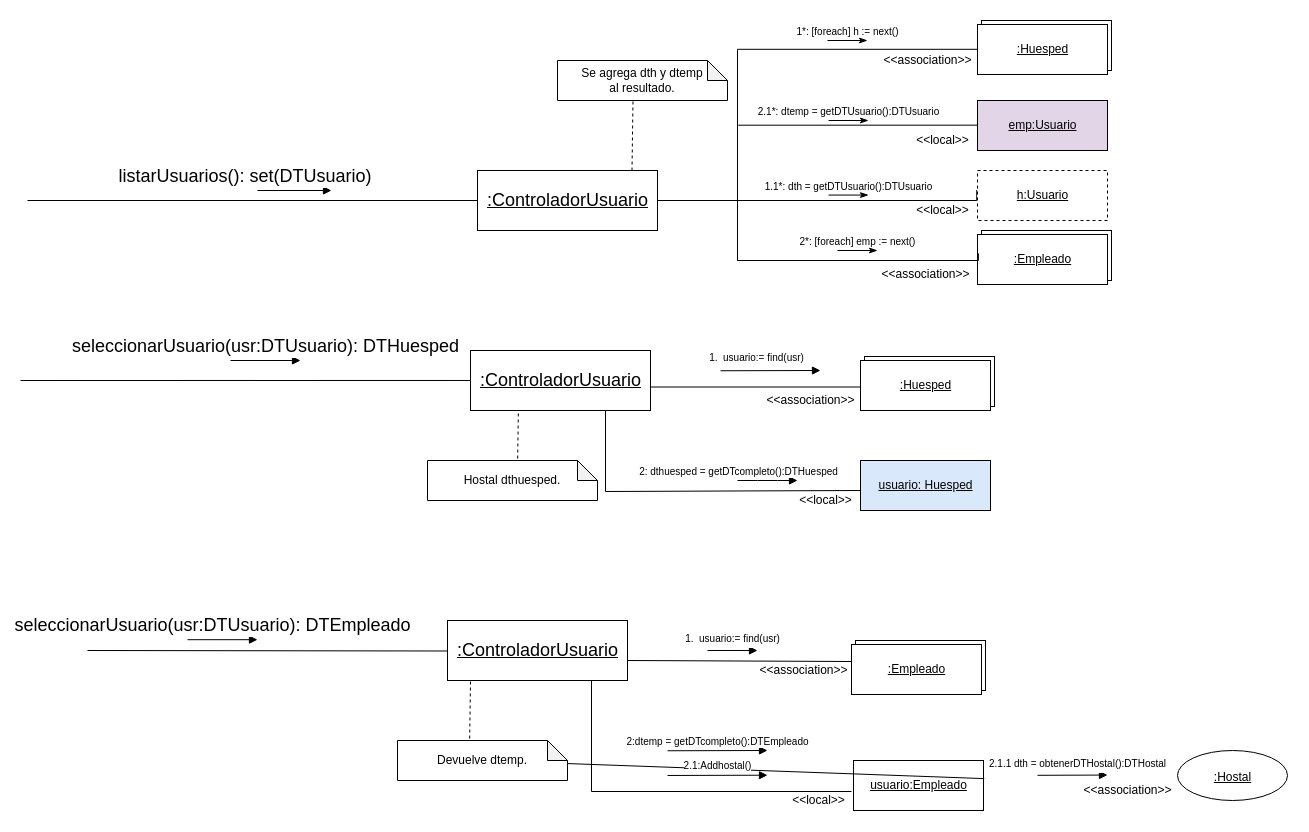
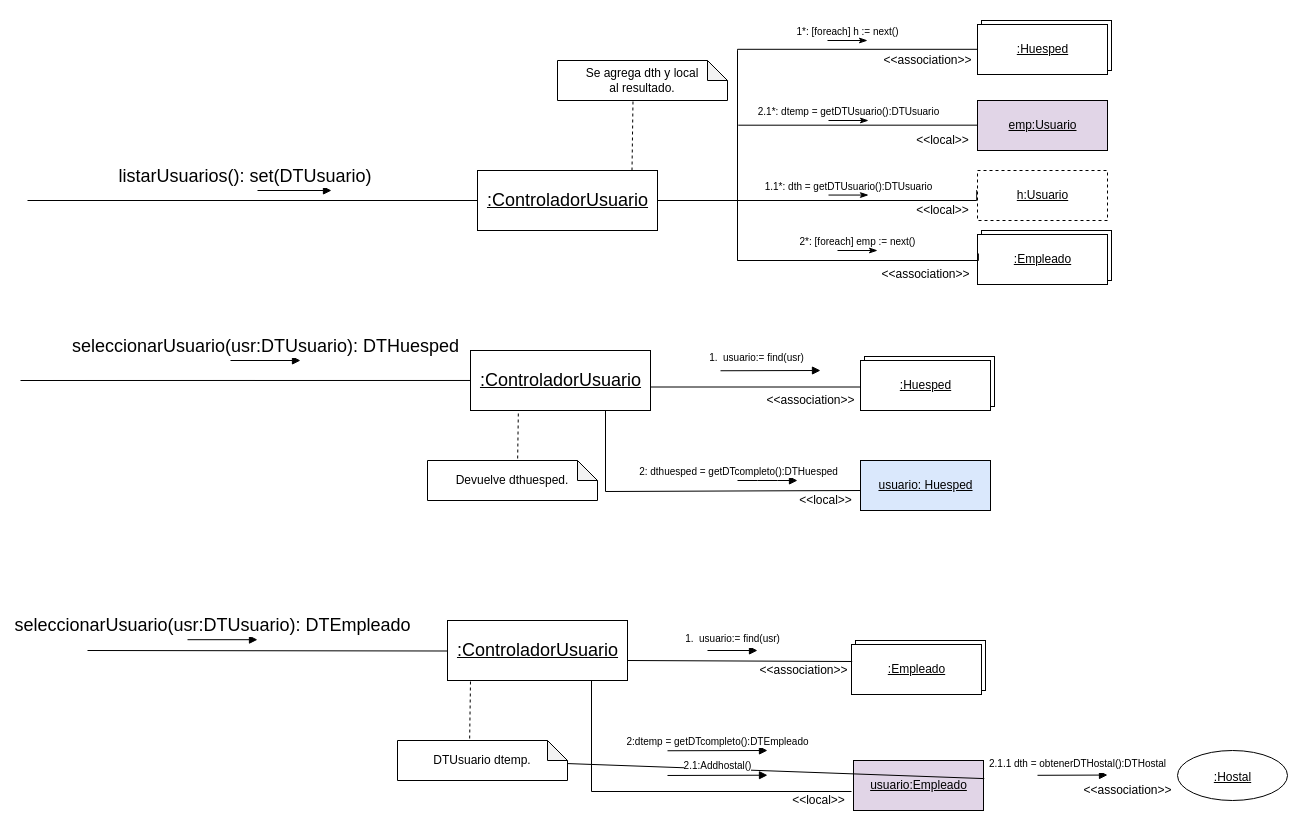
  <mxCell id="0" />
  <mxCell id="1" parent="0" />
  <mxCell id="2" value=":ControladorUsuario" style="html=1;fontFamily=Helvetica;fontSize=18;labelBackgroundColor=none;labelBorderColor=none;rounded=0;glass=0;comic=0;absoluteArcSize=0;strokeWidth=1;fontStyle=4" parent="1" vertex="1"><mxGeometry x="477" y="170" width="180" height="60" as="geometry" /></mxCell>
  <mxCell id="3" value="" style="endArrow=none;html=1;rounded=0;entryX=0;entryY=0.5;entryDx=0;entryDy=0;" parent="1" target="2" edge="1"><mxGeometry width="50" height="50" relative="1" as="geometry"><mxPoint x="27" y="200" as="sourcePoint" /><mxPoint x="467" y="200" as="targetPoint" /></mxGeometry></mxCell>
  <mxCell id="4" value="listarUsuarios(): set(DTUsuario)&amp;nbsp;" style="html=1;verticalAlign=bottom;endArrow=block;fontFamily=Helvetica;fontSize=18;" parent="1" edge="1"><mxGeometry x="-1" y="-10" width="80" relative="1" as="geometry"><mxPoint x="257" y="190" as="sourcePoint" /><mxPoint x="331" y="190" as="targetPoint" /><mxPoint x="-10" y="-10" as="offset" /></mxGeometry></mxCell>
  <mxCell id="5" style="edgeStyle=orthogonalEdgeStyle;rounded=0;orthogonalLoop=1;jettySize=auto;html=1;endArrow=none;endFill=0;" parent="1" edge="1"><mxGeometry relative="1" as="geometry"><mxPoint x="737" y="260" as="sourcePoint" /><mxPoint x="737" y="130" as="targetPoint" /><Array as="points"><mxPoint x="737" y="50" /></Array></mxGeometry></mxCell>
  <mxCell id="6" style="edgeStyle=orthogonalEdgeStyle;rounded=0;orthogonalLoop=1;jettySize=auto;html=1;endArrow=none;endFill=0;" parent="1" edge="1"><mxGeometry relative="1" as="geometry"><mxPoint x="737" y="50" as="sourcePoint" /><mxPoint x="977" y="46.25" as="targetPoint" /><Array as="points"><mxPoint x="737" y="48.75" /><mxPoint x="977" y="48.75" /></Array></mxGeometry></mxCell>
  <mxCell id="7" value="" style="group" parent="1" vertex="1" connectable="0"><mxGeometry x="977" y="20" width="134" height="54" as="geometry" /></mxCell>
  <mxCell id="8" value="" style="html=1;fontStyle=4" parent="7" vertex="1"><mxGeometry x="4" width="130" height="50" as="geometry" /></mxCell>
  <mxCell id="9" value=":Huesped" style="html=1;fontStyle=4" parent="7" vertex="1"><mxGeometry y="4" width="130" height="50" as="geometry" /></mxCell>
  <mxCell id="10" value="" style="group" parent="1" vertex="1" connectable="0"><mxGeometry x="977" y="230" width="134" height="54" as="geometry" /></mxCell>
  <mxCell id="11" value="" style="html=1;fontStyle=4" parent="10" vertex="1"><mxGeometry x="4" width="130" height="50" as="geometry" /></mxCell>
  <mxCell id="12" value=":Empleado" style="html=1;fontStyle=4" parent="10" vertex="1"><mxGeometry y="4" width="130" height="50" as="geometry" /></mxCell>
  <mxCell id="13" style="edgeStyle=orthogonalEdgeStyle;rounded=0;orthogonalLoop=1;jettySize=auto;html=1;endArrow=none;endFill=0;entryX=0.007;entryY=0.38;entryDx=0;entryDy=0;entryPerimeter=0;" parent="1" target="12" edge="1"><mxGeometry relative="1" as="geometry"><mxPoint x="737" y="230" as="sourcePoint" /><mxPoint x="937" y="230" as="targetPoint" /><Array as="points"><mxPoint x="737" y="260" /><mxPoint x="978" y="260" /></Array></mxGeometry></mxCell>
  <mxCell id="14" style="edgeStyle=orthogonalEdgeStyle;rounded=0;orthogonalLoop=1;jettySize=auto;html=1;endArrow=none;endFill=0;entryX=-0.006;entryY=0.391;entryDx=0;entryDy=0;entryPerimeter=0;" parent="1" target="55" edge="1"><mxGeometry relative="1" as="geometry"><mxPoint x="737" y="190" as="sourcePoint" /><mxPoint x="877" y="140" as="targetPoint" /><Array as="points"><mxPoint x="737" y="200" /><mxPoint x="976" y="200" /></Array></mxGeometry></mxCell>
  <mxCell id="15" value="emp:Usuario" style="html=1;fontStyle=4;fillColor=#e1d5e7;" parent="1" vertex="1"><mxGeometry x="977" width="130" height="50" as="geometry" y="100" /></mxCell>
  <mxCell id="16" value="" style="endArrow=none;html=1;rounded=0;exitX=1;exitY=0.5;exitDx=0;exitDy=0;" parent="1" source="2" edge="1"><mxGeometry width="50" height="50" relative="1" as="geometry"><mxPoint x="747" y="170" as="sourcePoint" /><mxPoint x="737" y="200" as="targetPoint" /></mxGeometry></mxCell>
  <mxCell id="17" value="1*: [foreach] h := next()" style="html=1;verticalAlign=bottom;endArrow=classicThin;rounded=0;fontSize=10;labelBackgroundColor=none;endFill=1;" parent="1" edge="1"><mxGeometry width="80" relative="1" as="geometry"><mxPoint x="827" y="40" as="sourcePoint" /><mxPoint x="867" y="40" as="targetPoint" /><mxPoint as="offset" /></mxGeometry></mxCell>
  <mxCell id="18" value="2*: [foreach] emp := next()" style="html=1;verticalAlign=bottom;endArrow=classicThin;rounded=0;fontSize=10;labelBackgroundColor=none;endFill=1;" parent="1" edge="1"><mxGeometry width="80" relative="1" as="geometry"><mxPoint x="837" y="250" as="sourcePoint" /><mxPoint x="877" y="250" as="targetPoint" /><mxPoint as="offset" /></mxGeometry></mxCell>
  <mxCell id="19" value="" style="html=1;verticalAlign=bottom;endArrow=block;fontFamily=Helvetica;fontSize=18;" parent="1" edge="1"><mxGeometry x="-0.282" y="1" width="80" relative="1" as="geometry"><mxPoint x="737" y="480" as="sourcePoint" /><mxPoint x="797" y="480" as="targetPoint" /><mxPoint as="offset" /><Array as="points"><mxPoint x="767" y="480" /></Array></mxGeometry></mxCell>
  <mxCell id="20" value="2: dthuesped = getDTcompleto():DTHuesped" style="edgeLabel;html=1;align=center;verticalAlign=middle;resizable=0;points=[];fontSize=10;" parent="19" vertex="1" connectable="0"><mxGeometry x="0.606" y="4" relative="1" as="geometry"><mxPoint x="-48" y="-6" as="offset" /></mxGeometry></mxCell>
  <mxCell id="21" value="1.1*: dth = getDTUsuario():DTUsuario" style="html=1;verticalAlign=bottom;endArrow=classicThin;rounded=0;fontSize=10;labelBackgroundColor=none;endFill=1;" edge="1" parent="1"><mxGeometry width="80" relative="1" as="geometry"><mxPoint x="828" y="194.55" as="sourcePoint" /><mxPoint x="868" y="194.55" as="targetPoint" /><mxPoint as="offset" /></mxGeometry></mxCell>
  <mxCell id="22" value="2.1*: dtemp = getDTUsuario():DTUsuario" style="html=1;verticalAlign=bottom;endArrow=classicThin;rounded=0;fontSize=10;labelBackgroundColor=none;endFill=1;" edge="1" parent="1"><mxGeometry width="80" relative="1" as="geometry"><mxPoint x="828" y="120" as="sourcePoint" /><mxPoint x="868" y="120" as="targetPoint" /><mxPoint as="offset" /></mxGeometry></mxCell>
  <mxCell id="23" value="&lt;font style=&quot;font-size: 10px;&quot;&gt;1.&amp;nbsp; usuario:= find(usr)&lt;/font&gt;" style="html=1;verticalAlign=bottom;endArrow=block;fontFamily=Helvetica;fontSize=18;" edge="1" parent="1"><mxGeometry x="-0.282" y="1" width="80" relative="1" as="geometry"><mxPoint x="720" y="370.26" as="sourcePoint" /><mxPoint x="820" y="370" as="targetPoint" /><mxPoint as="offset" /></mxGeometry></mxCell>
  <mxCell id="24" value="" style="endArrow=none;html=1;rounded=0;" edge="1" parent="1"><mxGeometry width="50" height="50" relative="1" as="geometry"><mxPoint x="650" y="386.5" as="sourcePoint" /><mxPoint x="860" y="386.5" as="targetPoint" /></mxGeometry></mxCell>
  <mxCell id="25" value="" style="group" vertex="1" connectable="0" parent="1"><mxGeometry x="860" y="356" width="134" height="54" as="geometry" /></mxCell>
  <mxCell id="26" value="" style="html=1;fontStyle=4" vertex="1" parent="25"><mxGeometry x="4" width="130" height="50" as="geometry" /></mxCell>
  <mxCell id="27" value=":Huesped" style="html=1;fontStyle=4" vertex="1" parent="25"><mxGeometry y="4" width="130" height="50" as="geometry" /></mxCell>
  <mxCell id="28" value="usuario: Huesped" style="html=1;fontStyle=4;fillColor=#dae8fc;" vertex="1" parent="1"><mxGeometry x="860" y="460" width="130" height="50" as="geometry" /></mxCell>
  <mxCell id="29" style="edgeStyle=orthogonalEdgeStyle;rounded=0;orthogonalLoop=1;jettySize=auto;html=1;endArrow=none;endFill=0;" edge="1" parent="1"><mxGeometry relative="1" as="geometry"><mxPoint x="605" y="410" as="sourcePoint" /><mxPoint x="860" y="490" as="targetPoint" /><Array as="points"><mxPoint x="605" y="491" /><mxPoint x="860" y="491" /></Array></mxGeometry></mxCell>
  <mxCell id="30" value="" style="endArrow=none;html=1;rounded=0;entryX=0;entryY=0.5;entryDx=0;entryDy=0;" edge="1" parent="1"><mxGeometry width="50" height="50" relative="1" as="geometry"><mxPoint x="20" y="380" as="sourcePoint" /><mxPoint x="470" y="379.97" as="targetPoint" /></mxGeometry></mxCell>
  <mxCell id="31" value="seleccionarUsuario(usr:DTUsuario): DTHuesped&amp;nbsp;&amp;nbsp;" style="html=1;verticalAlign=bottom;endArrow=block;fontFamily=Helvetica;fontSize=18;" edge="1" parent="1"><mxGeometry x="0.143" width="80" relative="1" as="geometry"><mxPoint x="230" y="360" as="sourcePoint" /><mxPoint x="300" y="360" as="targetPoint" /><mxPoint as="offset" /><Array as="points"><mxPoint x="300" y="360" /></Array></mxGeometry></mxCell>
  <mxCell id="32" value="" style="endArrow=none;html=1;rounded=0;entryX=0;entryY=0.5;entryDx=0;entryDy=0;" edge="1" parent="1"><mxGeometry width="50" height="50" relative="1" as="geometry"><mxPoint x="87" y="650" as="sourcePoint" /><mxPoint x="447" y="650.5" as="targetPoint" /></mxGeometry></mxCell>
  <mxCell id="33" value="" style="group" vertex="1" connectable="0" parent="1"><mxGeometry x="851" y="640" width="134" height="54" as="geometry" /></mxCell>
  <mxCell id="34" value="" style="html=1;fontStyle=4" vertex="1" parent="33"><mxGeometry x="4" width="130" height="50" as="geometry" /></mxCell>
  <mxCell id="35" value=":Empleado" style="html=1;fontStyle=4" vertex="1" parent="33"><mxGeometry y="4" width="130" height="50" as="geometry" /></mxCell>
- <mxCell id="36" value="usuario:Empleado" style="html=1;fontStyle=4" vertex="1" parent="1"><mxGeometry x="853" y="760" width="130" height="50" as="geometry" /></mxCell>
+ <mxCell id="36" value="usuario:Empleado" style="html=1;fontStyle=4;fillColor=#e1d5e7;" vertex="1" parent="1"><mxGeometry x="853" y="760" width="130" height="50" as="geometry" /></mxCell>
  <mxCell id="37" style="edgeStyle=orthogonalEdgeStyle;rounded=0;orthogonalLoop=1;jettySize=auto;html=1;endArrow=none;endFill=0;exitX=0.8;exitY=1;exitDx=0;exitDy=0;exitPerimeter=0;" edge="1" parent="1" source="43"><mxGeometry relative="1" as="geometry"><mxPoint x="591" y="710" as="sourcePoint" /><mxPoint x="851" y="791" as="targetPoint" /><Array as="points"><mxPoint x="591" y="791" /></Array></mxGeometry></mxCell>
  <mxCell id="38" value="" style="endArrow=none;html=1;rounded=0;entryX=0.005;entryY=0.34;entryDx=0;entryDy=0;entryPerimeter=0;" edge="1" parent="1" target="35"><mxGeometry width="50" height="50" relative="1" as="geometry"><mxPoint x="627" y="660" as="sourcePoint" /><mxPoint x="837" y="660" as="targetPoint" /></mxGeometry></mxCell>
  <mxCell id="39" value="seleccionarUsuario(usr:DTUsuario): DTEmpleado&amp;nbsp;&amp;nbsp;" style="html=1;verticalAlign=bottom;endArrow=block;fontFamily=Helvetica;fontSize=18;" edge="1" parent="1"><mxGeometry x="-0.143" width="80" relative="1" as="geometry"><mxPoint y="639.2" as="sourcePoint" x="187" /><mxPoint x="257" y="639.2" as="targetPoint" /><mxPoint as="offset" /><Array as="points"><mxPoint x="257" y="639.2" /></Array></mxGeometry></mxCell>
  <mxCell id="40" value="&lt;font style=&quot;font-size: 12px;&quot;&gt;:Hostal&lt;/font&gt;" style="ellipse;html=1;fontFamily=Helvetica;fontSize=18;labelBackgroundColor=none;labelBorderColor=none;glass=0;comic=0;absoluteArcSize=0;strokeWidth=1;fontStyle=4;gradientColor=none;gradientDirection=north;portConstraintRotation=0;resizeHeight=0;" vertex="1" parent="1"><mxGeometry x="1177" y="750" width="110" height="50" as="geometry" /></mxCell>
  <mxCell id="41" value="&lt;font style=&quot;font-size: 10px;&quot;&gt;1.&amp;nbsp; usuario:= find(usr)&lt;/font&gt;" style="html=1;verticalAlign=bottom;endArrow=block;fontFamily=Helvetica;fontSize=18;" edge="1" parent="1"><mxGeometry width="80" relative="1" as="geometry"><mxPoint x="707" y="650" as="sourcePoint" /><mxPoint x="757" y="650" as="targetPoint" /><mxPoint as="offset" /></mxGeometry></mxCell>
  <mxCell id="42" value="" style="endArrow=none;html=1;rounded=0;exitX=1.006;exitY=0.362;exitDx=0;exitDy=0;exitPerimeter=0;" edge="1" parent="1" source="36" target="66"><mxGeometry width="50" height="50" relative="1" as="geometry"><mxPoint x="981" y="754.5" as="sourcePoint" /><mxPoint x="1205.65" y="755.5" as="targetPoint" /></mxGeometry></mxCell>
  <mxCell id="43" value=":ControladorUsuario" style="html=1;fontFamily=Helvetica;fontSize=18;labelBackgroundColor=none;labelBorderColor=none;rounded=0;glass=0;comic=0;absoluteArcSize=0;strokeWidth=1;fontStyle=4" vertex="1" parent="1"><mxGeometry x="447" y="620" width="180" height="60" as="geometry" /></mxCell>
  <mxCell id="44" value="" style="html=1;verticalAlign=bottom;endArrow=block;fontFamily=Helvetica;fontSize=18;" edge="1" parent="1"><mxGeometry x="-0.282" y="1" width="80" relative="1" as="geometry"><mxPoint x="667" y="750.26" as="sourcePoint" /><mxPoint x="767" y="750" as="targetPoint" /><mxPoint as="offset" /></mxGeometry></mxCell>
  <mxCell id="45" value="2:dtemp = getDTcompleto():DTEmpleado" style="edgeLabel;html=1;align=center;verticalAlign=middle;resizable=0;points=[];fontSize=10;" vertex="1" connectable="0" parent="44"><mxGeometry x="0.606" y="4" relative="1" as="geometry"><mxPoint x="-30" y="-6" as="offset" /></mxGeometry></mxCell>
  <mxCell id="46" value="" style="html=1;verticalAlign=bottom;endArrow=block;fontFamily=Helvetica;fontSize=18;" edge="1" parent="1"><mxGeometry x="-0.282" y="1" width="80" relative="1" as="geometry"><mxPoint x="667" y="774.97" as="sourcePoint" /><mxPoint x="767" y="774.71" as="targetPoint" /><mxPoint as="offset" /></mxGeometry></mxCell>
  <mxCell id="47" value="2.1:Addhostal()" style="edgeLabel;html=1;align=center;verticalAlign=middle;resizable=0;points=[];fontSize=10;" vertex="1" connectable="0" parent="46"><mxGeometry x="0.606" y="4" relative="1" as="geometry"><mxPoint x="-30" y="-6" as="offset" /></mxGeometry></mxCell>
  <mxCell id="48" value="&lt;span style=&quot;font-size: 10px;&quot;&gt;2.1.1 dth = obtenerDTHostal():DTHostal&lt;/span&gt;" style="html=1;verticalAlign=bottom;endArrow=block;fontFamily=Helvetica;fontSize=18;" edge="1" parent="1"><mxGeometry x="0.143" width="80" relative="1" as="geometry"><mxPoint x="1037" y="774.81" as="sourcePoint" /><mxPoint x="1107" y="774.55" as="targetPoint" /><mxPoint as="offset" /></mxGeometry></mxCell>
  <mxCell id="49" value="&amp;lt;&amp;lt;association&amp;gt;&amp;gt;" style="text;html=1;align=center;verticalAlign=middle;resizable=0;points=[];autosize=1;strokeColor=none;fillColor=none;" vertex="1" parent="1"><mxGeometry x="760" y="390" width="100" height="20" as="geometry" /></mxCell>
  <mxCell id="50" value="&amp;lt;&amp;lt;association&amp;gt;&amp;gt;" style="text;html=1;align=center;verticalAlign=middle;resizable=0;points=[];autosize=1;strokeColor=none;fillColor=none;" vertex="1" parent="1"><mxGeometry x="753" y="660" width="100" height="20" as="geometry" /></mxCell>
  <mxCell id="51" value="&amp;lt;&amp;lt;local&amp;gt;&amp;gt;" style="text;html=1;align=center;verticalAlign=middle;resizable=0;points=[];autosize=1;strokeColor=none;fillColor=none;" vertex="1" parent="1"><mxGeometry x="783" y="790" width="70" height="20" as="geometry" /></mxCell>
  <mxCell id="52" value="&amp;lt;&amp;lt;local&amp;gt;&amp;gt;" style="text;html=1;align=center;verticalAlign=middle;resizable=0;points=[];autosize=1;strokeColor=none;fillColor=none;" vertex="1" parent="1"><mxGeometry x="790" y="490" width="70" height="20" as="geometry" /></mxCell>
  <mxCell id="53" value="&amp;lt;&amp;lt;association&amp;gt;&amp;gt;" style="text;html=1;align=center;verticalAlign=middle;resizable=0;points=[];autosize=1;strokeColor=none;fillColor=none;" vertex="1" parent="1"><mxGeometry x="877" y="50" width="100" height="20" as="geometry" /></mxCell>
  <mxCell id="54" value="&amp;lt;&amp;lt;association&amp;gt;&amp;gt;" style="text;html=1;align=center;verticalAlign=middle;resizable=0;points=[];autosize=1;strokeColor=none;fillColor=none;" vertex="1" parent="1"><mxGeometry x="875" y="264" width="100" height="20" as="geometry" /></mxCell>
  <mxCell id="55" value="h:Usuario" style="html=1;fontStyle=4;dashed=1;" vertex="1" parent="1"><mxGeometry x="977" y="170" width="130" height="50" as="geometry" /></mxCell>
  <mxCell id="56" style="edgeStyle=orthogonalEdgeStyle;rounded=0;orthogonalLoop=1;jettySize=auto;html=1;endArrow=none;endFill=0;entryX=-0.006;entryY=0.391;entryDx=0;entryDy=0;entryPerimeter=0;" edge="1" parent="1"><mxGeometry relative="1" as="geometry"><mxPoint x="737.78" y="125.12" as="sourcePoint" /><mxPoint x="977" y="124.67" as="targetPoint" /><Array as="points"><mxPoint x="976.78" y="125.12" /></Array></mxGeometry></mxCell>
  <mxCell id="57" value="&amp;lt;&amp;lt;local&amp;gt;&amp;gt;" style="text;html=1;align=center;verticalAlign=middle;resizable=0;points=[];autosize=1;strokeColor=none;fillColor=none;" vertex="1" parent="1"><mxGeometry x="907" y="130" width="70" height="20" as="geometry" /></mxCell>
  <mxCell id="58" value="&amp;lt;&amp;lt;local&amp;gt;&amp;gt;" style="text;html=1;align=center;verticalAlign=middle;resizable=0;points=[];autosize=1;strokeColor=none;fillColor=none;" vertex="1" parent="1"><mxGeometry x="907" y="200" width="70" height="20" as="geometry" /></mxCell>
- <mxCell id="59" value="Se agrega dth y dtemp al&amp;nbsp;resultado." style="shape=note;whiteSpace=wrap;html=1;backgroundOutline=1;darkOpacity=0.05;size=20;" vertex="1" parent="1"><mxGeometry x="557" y="60" width="170" height="40" as="geometry" /></mxCell>
+ <mxCell id="59" value="Se agrega dth y local al&amp;nbsp;resultado." style="shape=note;whiteSpace=wrap;html=1;backgroundOutline=1;darkOpacity=0.05;size=20;" vertex="1" parent="1"><mxGeometry x="557" y="60" width="170" height="40" as="geometry" /></mxCell>
  <mxCell id="60" value="" style="endArrow=none;dashed=1;html=1;rounded=0;entryX=0.5;entryY=1;entryDx=0;entryDy=0;exitX=0;exitY=0;exitDx=55;exitDy=0;exitPerimeter=0;" edge="1" parent="1"><mxGeometry width="50" height="50" relative="1" as="geometry"><mxPoint x="631.5" y="170" as="sourcePoint" /><mxPoint x="632.5" as="targetPoint" y="100" /></mxGeometry></mxCell>
  <mxCell id="61" value="" style="endArrow=none;dashed=1;html=1;rounded=0;entryX=0.5;entryY=1;entryDx=0;entryDy=0;exitX=0;exitY=0;exitDx=55;exitDy=0;exitPerimeter=0;" edge="1" parent="1"><mxGeometry width="50" height="50" relative="1" as="geometry"><mxPoint x="517" y="470" as="sourcePoint" /><mxPoint x="518" y="400" as="targetPoint" /></mxGeometry></mxCell>
- <mxCell id="62" value="Hostal dthuesped." style="shape=note;whiteSpace=wrap;html=1;backgroundOutline=1;darkOpacity=0.05;size=20;" vertex="1" parent="1"><mxGeometry x="427" y="460" width="170" height="40" as="geometry" /></mxCell>
+ <mxCell id="62" value="Devuelve dthuesped." style="shape=note;whiteSpace=wrap;html=1;backgroundOutline=1;darkOpacity=0.05;size=20;" vertex="1" parent="1"><mxGeometry x="427" y="460" width="170" height="40" as="geometry" /></mxCell>
  <mxCell id="63" value=":ControladorUsuario" style="html=1;fontFamily=Helvetica;fontSize=18;labelBackgroundColor=none;labelBorderColor=none;rounded=0;glass=0;comic=0;absoluteArcSize=0;strokeWidth=1;fontStyle=4" vertex="1" parent="1"><mxGeometry x="470" y="350" width="180" height="60" as="geometry" /></mxCell>
  <mxCell id="64" value="&amp;lt;&amp;lt;association&amp;gt;&amp;gt;" style="text;html=1;align=center;verticalAlign=middle;resizable=0;points=[];autosize=1;strokeColor=none;fillColor=none;" vertex="1" parent="1"><mxGeometry x="1077" y="780" width="100" height="20" as="geometry" /></mxCell>
  <mxCell id="65" value="" style="endArrow=none;dashed=1;html=1;rounded=0;entryX=0.5;entryY=1;entryDx=0;entryDy=0;exitX=0;exitY=0;exitDx=55;exitDy=0;exitPerimeter=0;" edge="1" parent="1"><mxGeometry width="50" height="50" relative="1" as="geometry"><mxPoint x="469" y="750" as="sourcePoint" /><mxPoint x="470" y="680" as="targetPoint" /></mxGeometry></mxCell>
- <mxCell id="66" value="Devuelve dtemp." style="shape=note;whiteSpace=wrap;html=1;backgroundOutline=1;darkOpacity=0.05;size=20;" vertex="1" parent="1"><mxGeometry x="397" y="740" width="170" height="40" as="geometry" /></mxCell>
+ <mxCell id="66" value="DTUsuario dtemp." style="shape=note;whiteSpace=wrap;html=1;backgroundOutline=1;darkOpacity=0.05;size=20;" vertex="1" parent="1"><mxGeometry x="397" y="740" width="170" height="40" as="geometry" /></mxCell>
